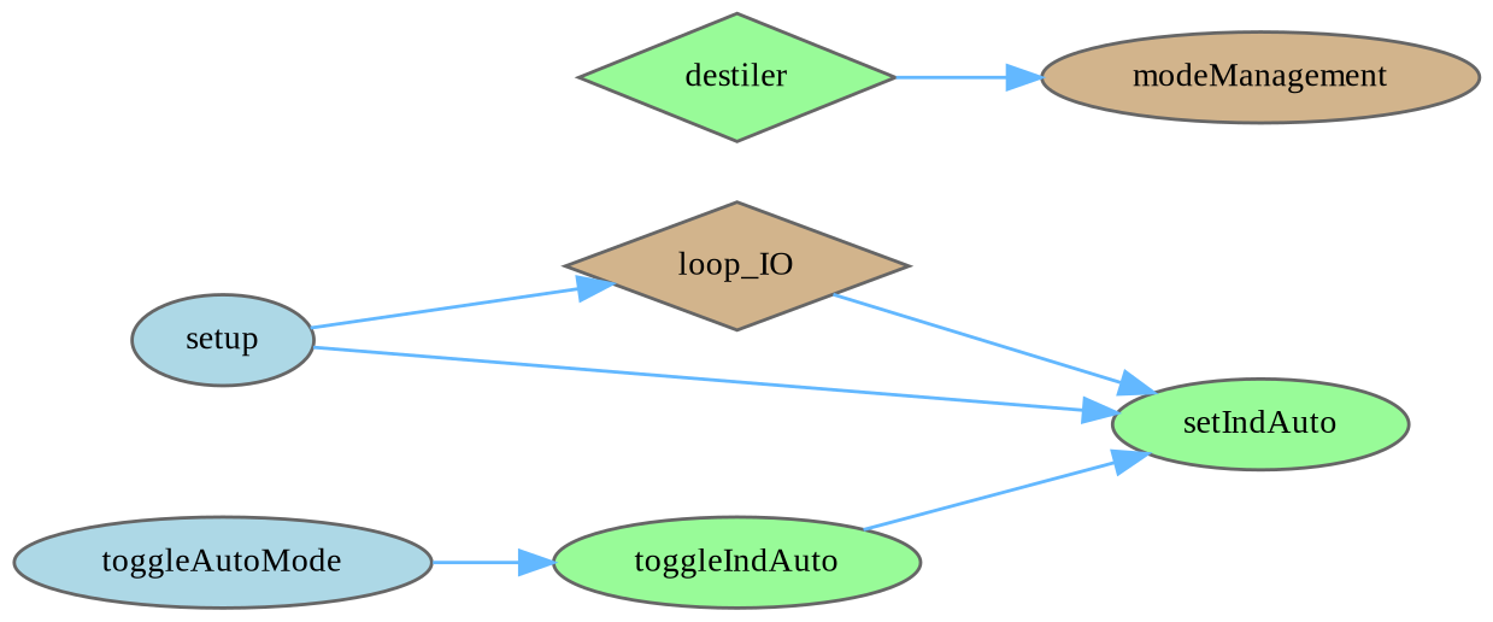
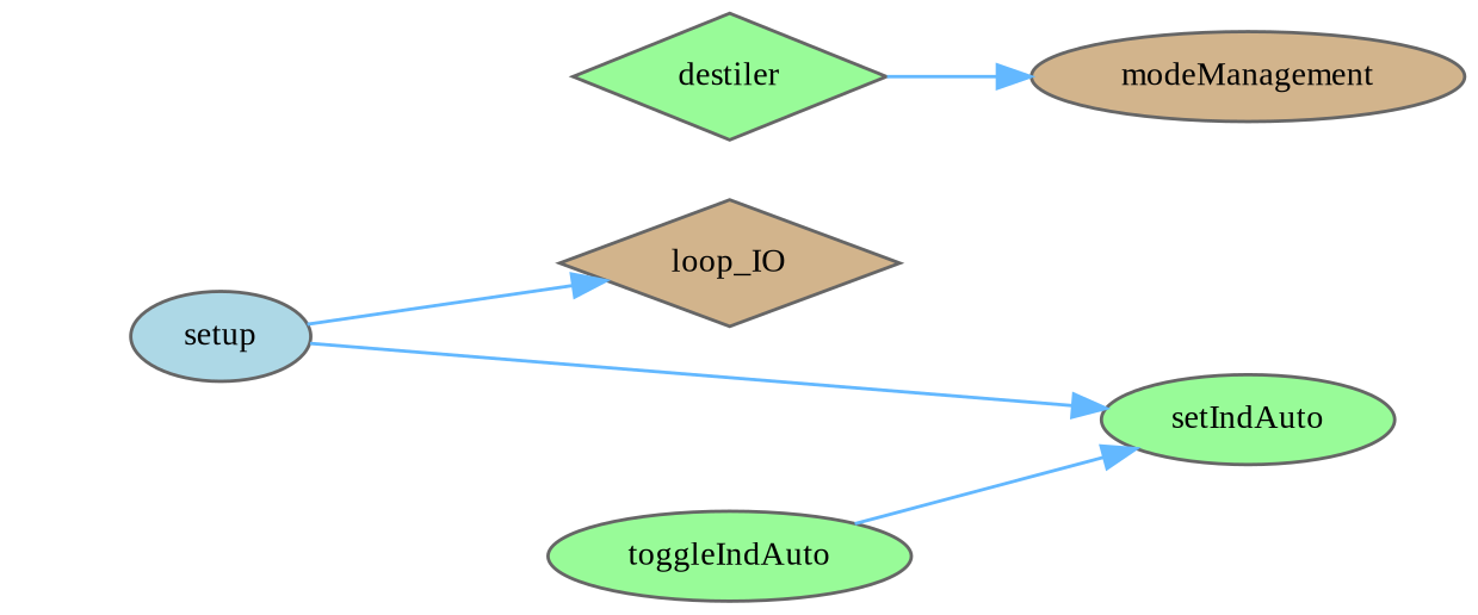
  digraph {
    fontname="Liberation Serif"
    rankdir=RL
    node [color=grey40 fillcolor=palegreen fontname="Liberation Serif" fontsize=10 shape=ellipse style=filled]
    edge [color=steelblue1 dir=back fontname="Liberation Serif" fontsize=10 labelfontname=Helvetica labelfontsize=10 style=solid]
    n1 [color=gray40 fontcolor=black height=0.2 label=setIndAuto width=0.4]
    n2 [fillcolor=tan height=0.2 label=loop_IO shape=diamond width=0.4]
    n3 [height=0.2 label=toggleIndAuto width=0.4]
    n4 [fillcolor=lightblue height=0.2 label=setup width=0.4]
    n5 [fillcolor=tan height=0.2 label=modeManagement width=0.4]
    n6 [height=0.2 label=destiler shape=diamond width=0.4]
-   n7 [fillcolor=lightblue height=0.2 label=toggleAutoMode width=0.4]
-   n1 -> n2
    n1 -> n3
    n1 -> n4
    n2 -> n4
-   n3 -> n7
    n5 -> n6
  }
